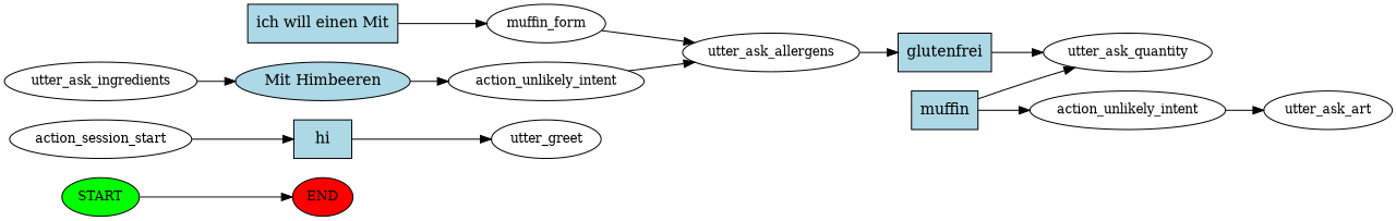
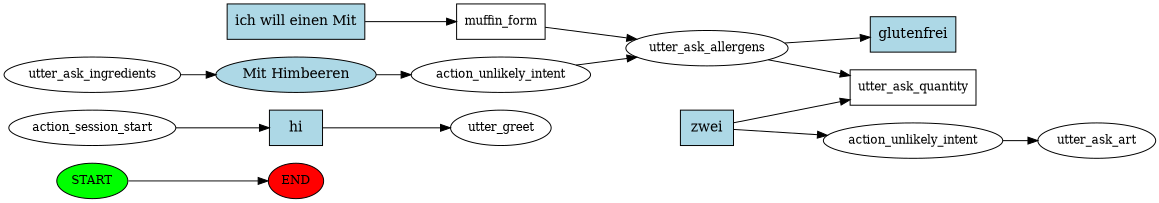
  digraph {
    rankdir=LR
    node [fontsize=12]
    n1 [fillcolor=green label=START style=filled]
    n2 [fillcolor=red label=END style=filled]
    n3 [label=action_session_start]
    n4 [fillcolor=lightblue label=hi shape=rect style=filled fontsize=""]
    n5 [label=utter_greet]
    n6 [fillcolor=lightblue label="ich will einen Mit" shape=rect style=filled fontsize=""]
-   n7 [label=muffin_form]
+   n7 [label=muffin_form shape=box]
    n8 [label=utter_ask_allergens]
    n9 [label=utter_ask_ingredients]
    n10 [fillcolor=lightblue label="Mit Himbeeren" shape=ellipse style=filled fontsize=""]
    n11 [label=action_unlikely_intent]
    n12 [fillcolor=lightblue label=glutenfrei shape=rect style=filled fontsize=""]
-   n13 [label=utter_ask_quantity]
-   n14 [fillcolor=lightblue label=muffin shape=rect style=filled fontsize=""]
+   n13 [label=utter_ask_quantity shape=box]
+   n14 [fillcolor=lightblue label=zwei shape=rect style=filled fontsize=""]
    n15 [label=action_unlikely_intent]
    n16 [label=utter_ask_art]
    n1 -> n2
    n3 -> n4
    n4 -> n5
    n6 -> n7
    n7 -> n8
    n8 -> n12
    n9 -> n10
    n10 -> n11
    n11 -> n8
-   n12 -> n13
+   n8 -> n13
    n14 -> n13
    n14 -> n15
    n15 -> n16
  }
